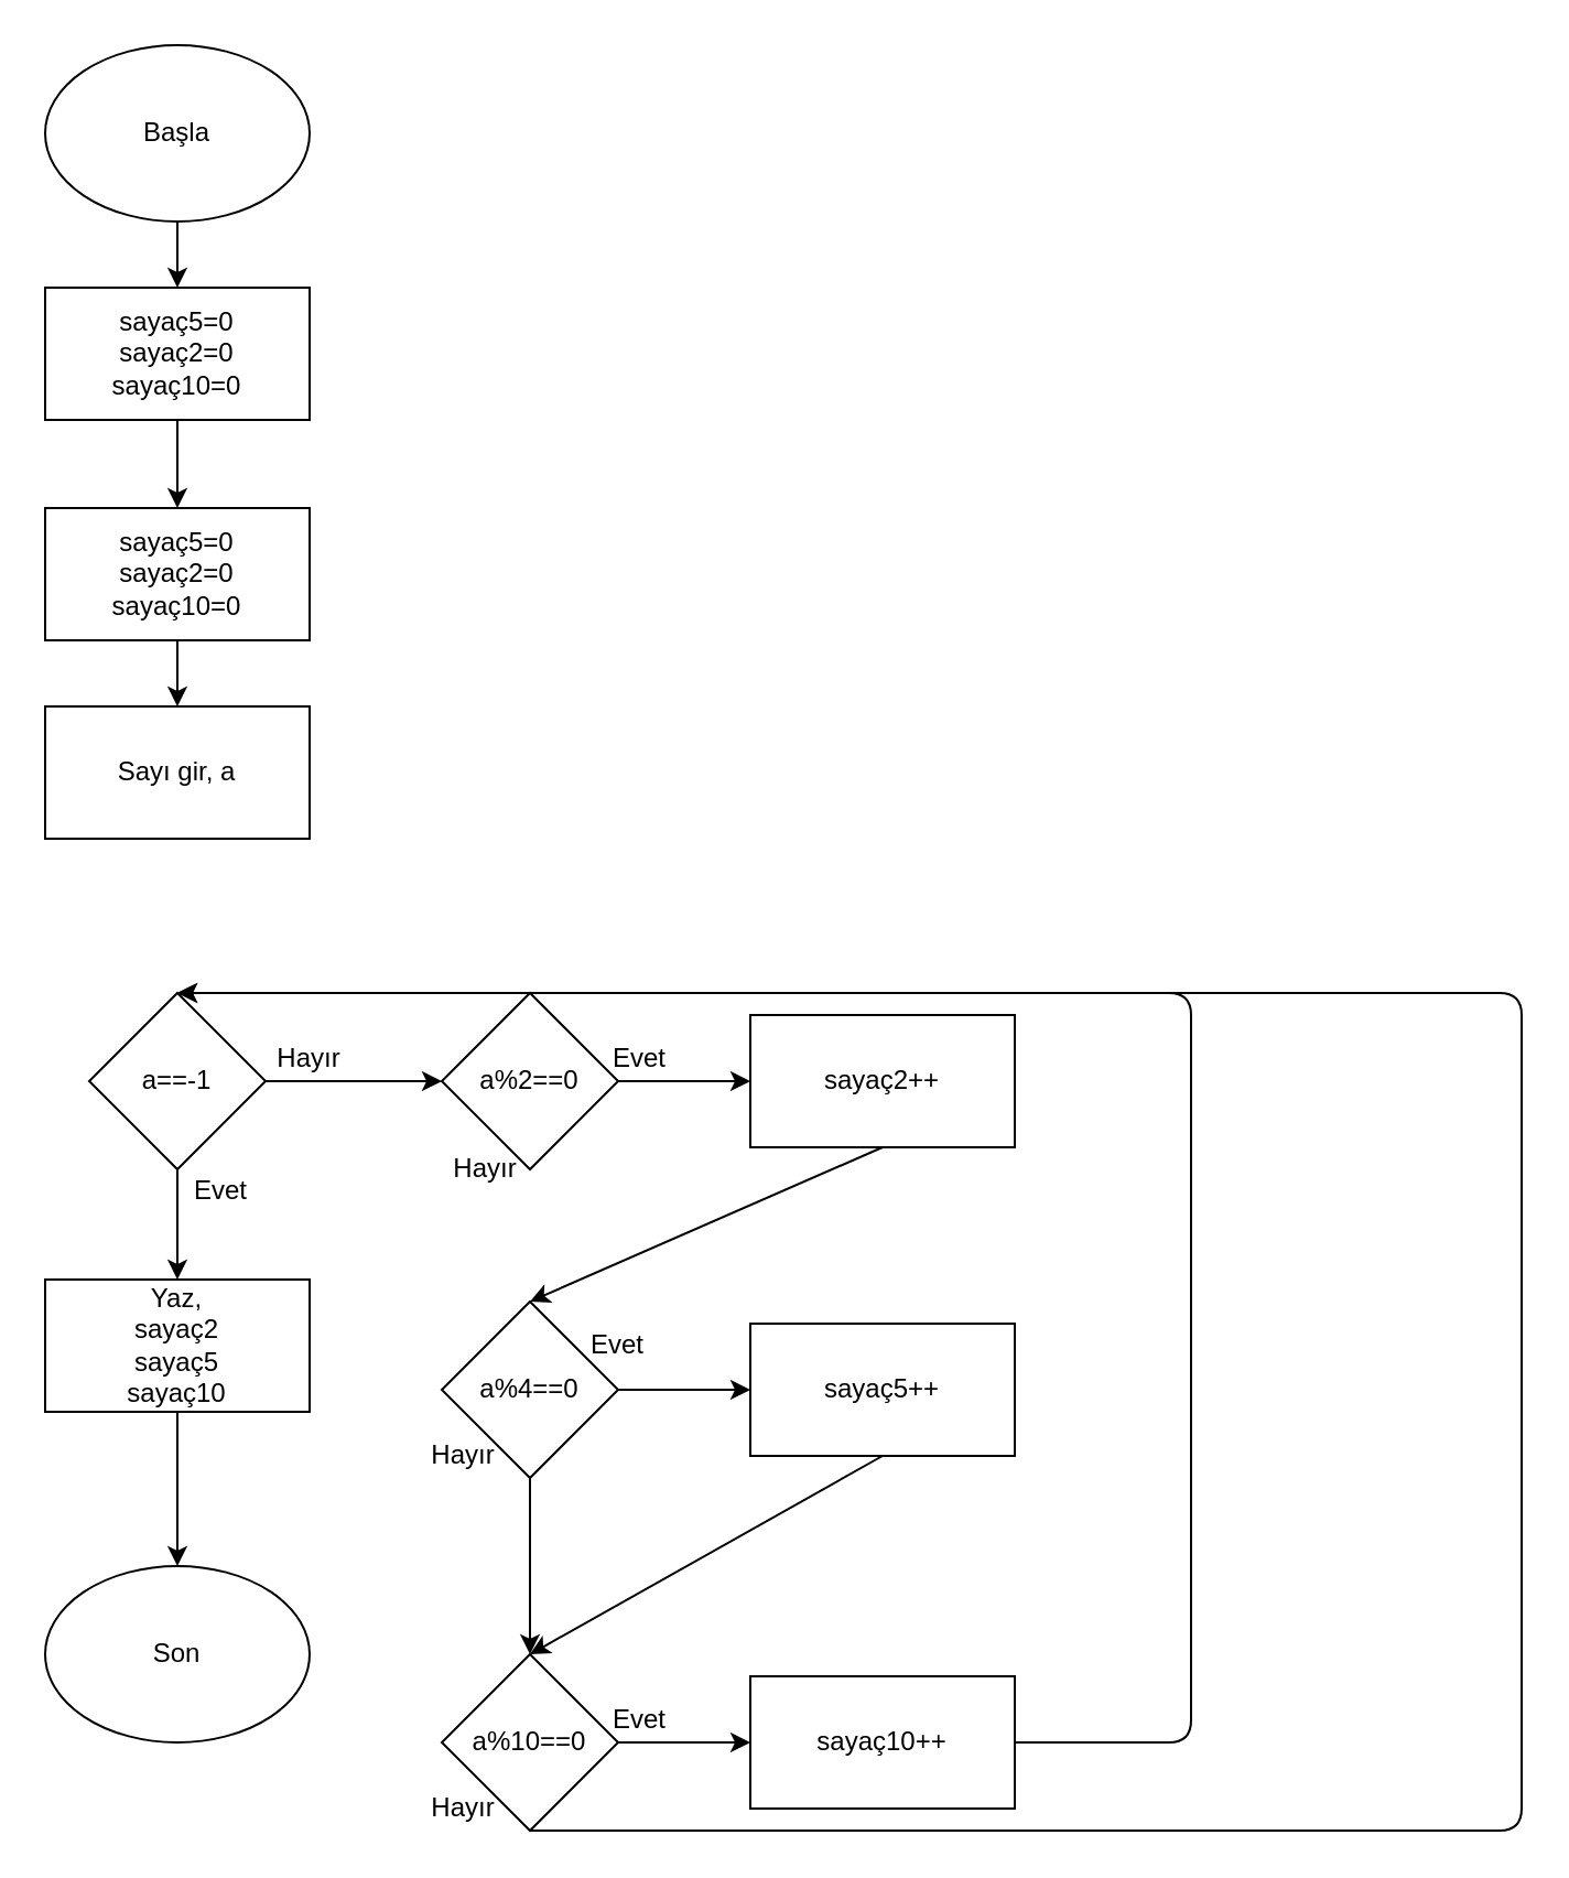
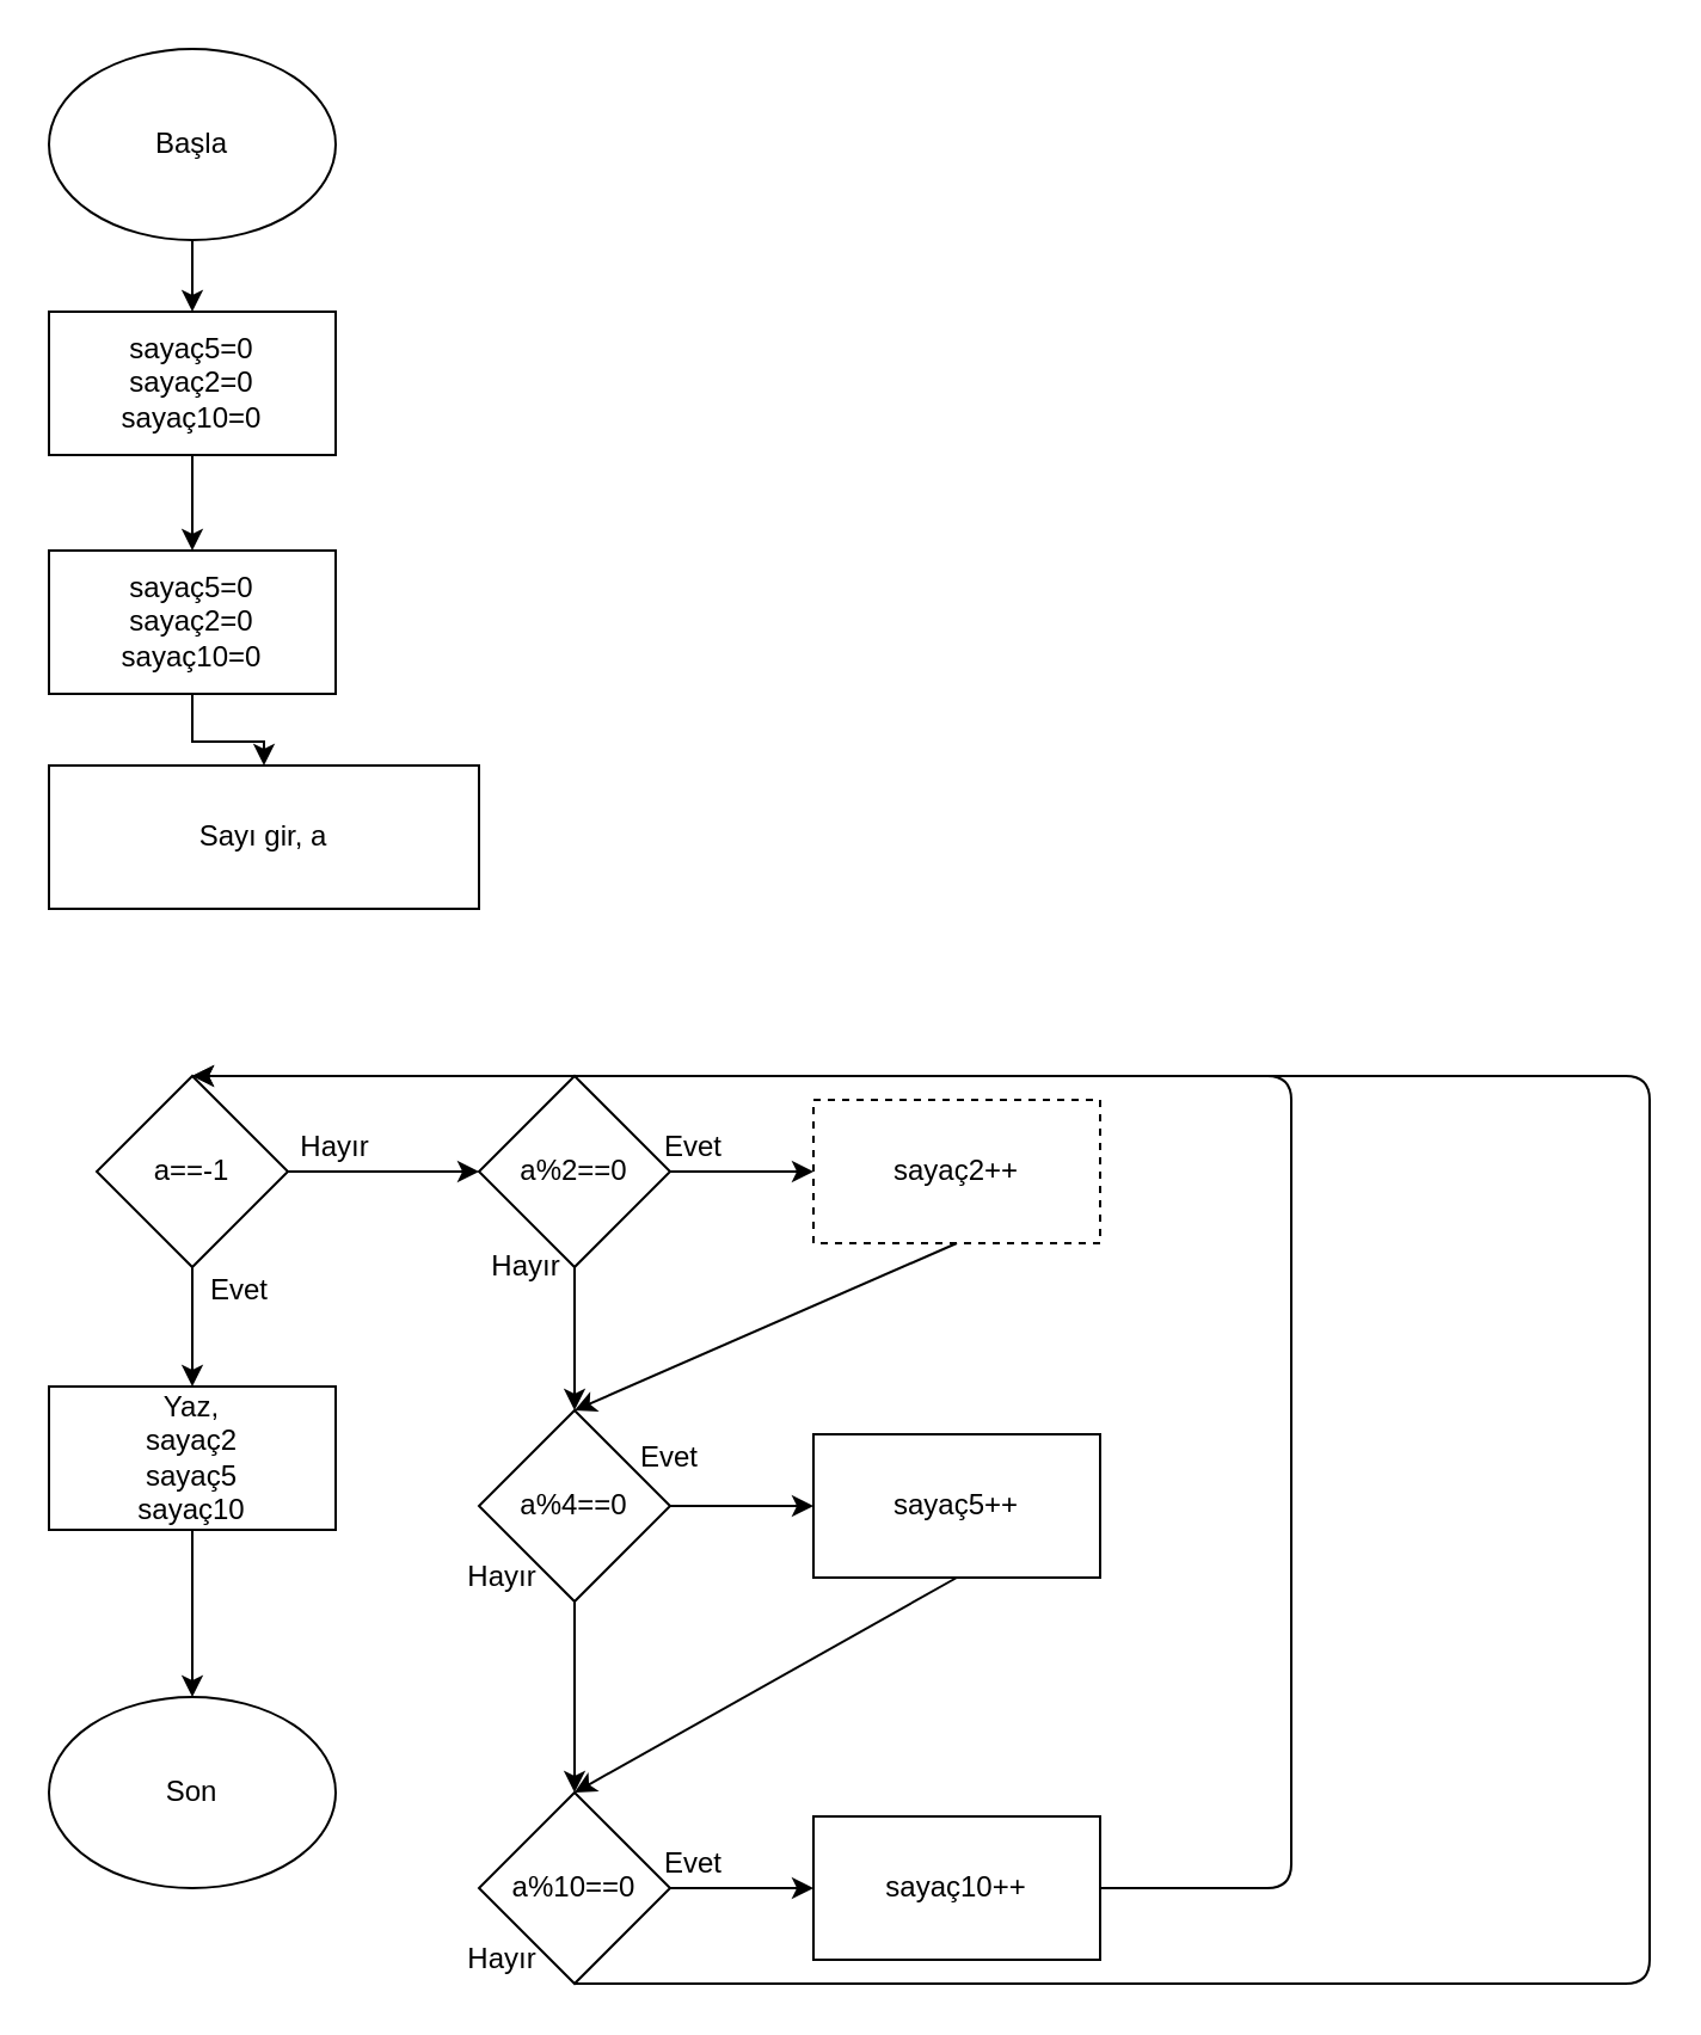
  <mxCell id="0" />
  <mxCell id="1" parent="0" />
  <mxCell id="2" value="" style="edgeStyle=orthogonalEdgeStyle;rounded=0;orthogonalLoop=1;jettySize=auto;html=1;" edge="1" parent="1" source="3" target="5"><mxGeometry relative="1" as="geometry" /></mxCell>
  <mxCell id="3" value="Başla" style="ellipse;whiteSpace=wrap;html=1;" vertex="1" parent="1"><mxGeometry x="20" y="20" width="120" height="80" as="geometry" /></mxCell>
  <mxCell id="4" value="" style="edgeStyle=orthogonalEdgeStyle;rounded=0;orthogonalLoop=1;jettySize=auto;html=1;" edge="1" parent="1" source="5" target="7"><mxGeometry relative="1" as="geometry" /></mxCell>
  <mxCell id="5" value="sayaç5=0&lt;br&gt;sayaç2=0&lt;br&gt;sayaç10=0" style="whiteSpace=wrap;html=1;" vertex="1" parent="1"><mxGeometry x="20" y="130" width="120" height="60" as="geometry" /></mxCell>
  <mxCell id="6" value="" style="edgeStyle=orthogonalEdgeStyle;rounded=0;orthogonalLoop=1;jettySize=auto;html=1;" edge="1" parent="1" source="7" target="8"><mxGeometry relative="1" as="geometry" /></mxCell>
  <mxCell id="7" value="sayaç5=0&lt;br&gt;sayaç2=0&lt;br&gt;sayaç10=0" style="whiteSpace=wrap;html=1;" vertex="1" parent="1"><mxGeometry x="20" y="230" width="120" height="60" as="geometry" /></mxCell>
- <mxCell id="8" value="Sayı gir, a" style="whiteSpace=wrap;html=1;" vertex="1" parent="1"><mxGeometry x="20" y="320" width="120" height="60" as="geometry" /></mxCell>
+ <mxCell id="8" value="Sayı gir, a" style="whiteSpace=wrap;html=1;" vertex="1" parent="1"><mxGeometry x="20" y="320" width="180" height="60" as="geometry" /></mxCell>
  <mxCell id="9" value="" style="edgeStyle=orthogonalEdgeStyle;rounded=0;orthogonalLoop=1;jettySize=auto;html=1;" edge="1" parent="1" source="11" target="14"><mxGeometry relative="1" as="geometry" /></mxCell>
  <mxCell id="10" value="" style="edgeStyle=orthogonalEdgeStyle;rounded=0;orthogonalLoop=1;jettySize=auto;html=1;" edge="1" parent="1" source="11" target="26"><mxGeometry relative="1" as="geometry" /></mxCell>
  <mxCell id="11" value="a==-1" style="rhombus;whiteSpace=wrap;html=1;" vertex="1" parent="1"><mxGeometry x="40" y="450" width="80" height="80" as="geometry" /></mxCell>
  <mxCell id="12" value="" style="edgeStyle=orthogonalEdgeStyle;rounded=0;orthogonalLoop=1;jettySize=auto;html=1;" edge="1" parent="1" source="14" target="15"><mxGeometry relative="1" as="geometry" /></mxCell>
+ <mxCell id="13" value="" style="edgeStyle=orthogonalEdgeStyle;rounded=0;orthogonalLoop=1;jettySize=auto;html=1;" edge="1" parent="1" source="14" target="18"><mxGeometry relative="1" as="geometry" /></mxCell>
  <mxCell id="14" value="a%2==0" style="rhombus;whiteSpace=wrap;html=1;" vertex="1" parent="1"><mxGeometry x="200" y="450" width="80" height="80" as="geometry" /></mxCell>
- <mxCell id="15" value="sayaç2++" style="whiteSpace=wrap;html=1;" vertex="1" parent="1"><mxGeometry x="340" y="460" width="120" height="60" as="geometry" /></mxCell>
+ <mxCell id="15" value="sayaç2++" style="whiteSpace=wrap;html=1;dashed=1;" vertex="1" parent="1"><mxGeometry x="340" y="460" width="120" height="60" as="geometry" /></mxCell>
  <mxCell id="16" value="" style="edgeStyle=orthogonalEdgeStyle;rounded=0;orthogonalLoop=1;jettySize=auto;html=1;" edge="1" parent="1" source="18" target="19"><mxGeometry relative="1" as="geometry" /></mxCell>
  <mxCell id="17" value="" style="edgeStyle=orthogonalEdgeStyle;rounded=0;orthogonalLoop=1;jettySize=auto;html=1;" edge="1" parent="1" source="18" target="21"><mxGeometry relative="1" as="geometry" /></mxCell>
  <mxCell id="18" value="a%4==0" style="rhombus;whiteSpace=wrap;html=1;" vertex="1" parent="1"><mxGeometry x="200" y="590" width="80" height="80" as="geometry" /></mxCell>
  <mxCell id="19" value="sayaç5++" style="whiteSpace=wrap;html=1;" vertex="1" parent="1"><mxGeometry x="340" y="600" width="120" height="60" as="geometry" /></mxCell>
  <mxCell id="20" value="" style="edgeStyle=orthogonalEdgeStyle;rounded=0;orthogonalLoop=1;jettySize=auto;html=1;" edge="1" parent="1" source="21" target="24"><mxGeometry relative="1" as="geometry" /></mxCell>
  <mxCell id="21" value="a%10==0" style="rhombus;whiteSpace=wrap;html=1;" vertex="1" parent="1"><mxGeometry x="200" y="750" width="80" height="80" as="geometry" /></mxCell>
  <mxCell id="22" value="" style="endArrow=classic;html=1;exitX=0.5;exitY=1;exitDx=0;exitDy=0;entryX=0.5;entryY=0;entryDx=0;entryDy=0;" edge="1" parent="1" source="15" target="18"><mxGeometry width="50" height="50" relative="1" as="geometry"><mxPoint x="320" y="500" as="sourcePoint" /><mxPoint x="250" y="580" as="targetPoint" /></mxGeometry></mxCell>
  <mxCell id="23" value="" style="endArrow=classic;html=1;exitX=0.5;exitY=1;exitDx=0;exitDy=0;entryX=0.5;entryY=0;entryDx=0;entryDy=0;" edge="1" parent="1" source="19" target="21"><mxGeometry width="50" height="50" relative="1" as="geometry"><mxPoint x="320" y="500" as="sourcePoint" /><mxPoint x="370" y="450" as="targetPoint" /></mxGeometry></mxCell>
  <mxCell id="24" value="sayaç10++" style="whiteSpace=wrap;html=1;" vertex="1" parent="1"><mxGeometry x="340" y="760" width="120" height="60" as="geometry" /></mxCell>
  <mxCell id="25" value="" style="edgeStyle=orthogonalEdgeStyle;rounded=0;orthogonalLoop=1;jettySize=auto;html=1;" edge="1" parent="1" source="26" target="27"><mxGeometry relative="1" as="geometry" /></mxCell>
  <mxCell id="26" value="Yaz,&lt;br&gt;sayaç2&lt;br&gt;sayaç5&lt;br&gt;sayaç10" style="whiteSpace=wrap;html=1;" vertex="1" parent="1"><mxGeometry x="20" y="580" width="120" height="60" as="geometry" /></mxCell>
  <mxCell id="27" value="Son" style="ellipse;whiteSpace=wrap;html=1;" vertex="1" parent="1"><mxGeometry x="20" y="710" width="120" height="80" as="geometry" /></mxCell>
  <mxCell id="28" value="" style="endArrow=classic;html=1;exitX=1;exitY=0.5;exitDx=0;exitDy=0;entryX=0.5;entryY=0;entryDx=0;entryDy=0;" edge="1" parent="1" source="24" target="11"><mxGeometry width="50" height="50" relative="1" as="geometry"><mxPoint x="320" y="580" as="sourcePoint" /><mxPoint x="370" y="530" as="targetPoint" /><Array as="points"><mxPoint x="540" y="790" /><mxPoint x="540" y="450" /></Array></mxGeometry></mxCell>
  <mxCell id="29" value="" style="endArrow=classic;html=1;exitX=0.5;exitY=1;exitDx=0;exitDy=0;entryX=0.5;entryY=0;entryDx=0;entryDy=0;" edge="1" parent="1" source="21" target="11"><mxGeometry width="50" height="50" relative="1" as="geometry"><mxPoint x="320" y="580" as="sourcePoint" /><mxPoint x="410" y="960" as="targetPoint" /><Array as="points"><mxPoint x="690" y="830" /><mxPoint x="690" y="450" /></Array></mxGeometry></mxCell>
  <mxCell id="30" value="Hayır" style="text;html=1;strokeColor=none;fillColor=none;align=center;verticalAlign=middle;whiteSpace=wrap;rounded=0;" vertex="1" parent="1"><mxGeometry x="120" y="470" width="40" height="20" as="geometry" /></mxCell>
  <mxCell id="31" value="Evet" style="text;html=1;strokeColor=none;fillColor=none;align=center;verticalAlign=middle;whiteSpace=wrap;rounded=0;" vertex="1" parent="1"><mxGeometry x="80" y="530" width="40" height="20" as="geometry" /></mxCell>
  <mxCell id="32" value="Evet" style="text;html=1;strokeColor=none;fillColor=none;align=center;verticalAlign=middle;whiteSpace=wrap;rounded=0;" vertex="1" parent="1"><mxGeometry x="270" y="470" width="40" height="20" as="geometry" /></mxCell>
  <mxCell id="33" value="Hayır" style="text;html=1;strokeColor=none;fillColor=none;align=center;verticalAlign=middle;whiteSpace=wrap;rounded=0;" vertex="1" parent="1"><mxGeometry x="200" y="520" width="40" height="20" as="geometry" /></mxCell>
  <mxCell id="34" value="Evet" style="text;html=1;strokeColor=none;fillColor=none;align=center;verticalAlign=middle;whiteSpace=wrap;rounded=0;" vertex="1" parent="1"><mxGeometry x="260" y="600" width="40" height="20" as="geometry" /></mxCell>
  <mxCell id="35" value="Hayır" style="text;html=1;strokeColor=none;fillColor=none;align=center;verticalAlign=middle;whiteSpace=wrap;rounded=0;" vertex="1" parent="1"><mxGeometry x="190" y="650" width="40" height="20" as="geometry" /></mxCell>
  <mxCell id="36" value="Evet" style="text;html=1;strokeColor=none;fillColor=none;align=center;verticalAlign=middle;whiteSpace=wrap;rounded=0;" vertex="1" parent="1"><mxGeometry x="270" y="770" width="40" height="20" as="geometry" /></mxCell>
  <mxCell id="37" value="Hayır" style="text;html=1;strokeColor=none;fillColor=none;align=center;verticalAlign=middle;whiteSpace=wrap;rounded=0;" vertex="1" parent="1"><mxGeometry x="190" y="810" width="40" height="20" as="geometry" /></mxCell>
